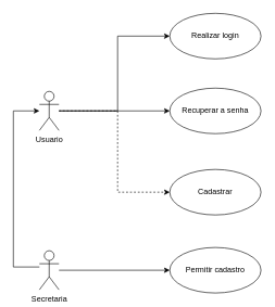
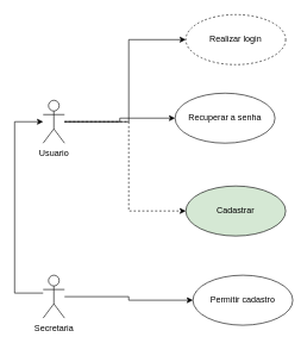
  <mxCell id="0" />
  <mxCell id="1" parent="0" />
  <mxCell id="2" style="edgeStyle=orthogonalEdgeStyle;rounded=0;orthogonalLoop=1;jettySize=auto;html=1;entryX=0;entryY=0.5;entryDx=0;entryDy=0;" edge="1" parent="1" source="5" target="6"><mxGeometry relative="1" as="geometry"><Array as="points"><mxPoint x="180" y="170" /><mxPoint x="180" y="55" /></Array></mxGeometry></mxCell>
  <mxCell id="3" style="edgeStyle=orthogonalEdgeStyle;rounded=0;orthogonalLoop=1;jettySize=auto;html=1;" edge="1" parent="1" source="5" target="7"><mxGeometry relative="1" as="geometry" /></mxCell>
  <mxCell id="4" style="edgeStyle=orthogonalEdgeStyle;rounded=0;orthogonalLoop=1;jettySize=auto;html=1;entryX=0;entryY=0.5;entryDx=0;entryDy=0;dashed=1;" edge="1" parent="1" source="5" target="8"><mxGeometry relative="1" as="geometry"><Array as="points"><mxPoint x="180" y="170" /><mxPoint x="180" y="295" /></Array></mxGeometry></mxCell>
  <mxCell id="5" value="&lt;div&gt;Usuario&lt;/div&gt;" style="shape=umlActor;verticalLabelPosition=bottom;verticalAlign=top;html=1;outlineConnect=0;" vertex="1" parent="1"><mxGeometry x="60" y="140" width="30" height="60" as="geometry" /></mxCell>
- <mxCell id="6" value="Realizar login" style="ellipse;whiteSpace=wrap;html=1;" vertex="1" parent="1"><mxGeometry x="260" y="20" width="140" height="70" as="geometry" /></mxCell>
- <mxCell id="7" value="Recuperar a senha" style="ellipse;whiteSpace=wrap;html=1;" vertex="1" parent="1"><mxGeometry x="260" y="135" width="140" height="70" as="geometry" /></mxCell>
- <mxCell id="8" value="Cadastrar" style="ellipse;whiteSpace=wrap;html=1;" vertex="1" parent="1"><mxGeometry x="260" y="260" width="140" height="70" as="geometry" /></mxCell>
+ <mxCell id="6" value="Realizar login" style="ellipse;whiteSpace=wrap;html=1;dashed=1;" vertex="1" parent="1"><mxGeometry x="260" y="20" width="140" height="70" as="geometry" /></mxCell>
+ <mxCell id="7" value="Recuperar a senha" style="ellipse;whiteSpace=wrap;html=1;" vertex="1" parent="1"><mxGeometry x="245" y="130" width="140" height="70" as="geometry" /></mxCell>
+ <mxCell id="8" value="Cadastrar" style="ellipse;whiteSpace=wrap;html=1;fillColor=#d5e8d4;" vertex="1" parent="1"><mxGeometry x="260" y="260" width="140" height="70" as="geometry" /></mxCell>
  <mxCell id="9" style="edgeStyle=orthogonalEdgeStyle;rounded=0;orthogonalLoop=1;jettySize=auto;html=1;" edge="1" parent="1" source="11" target="5"><mxGeometry relative="1" as="geometry"><Array as="points"><mxPoint x="20" y="410" /><mxPoint x="20" y="170" /></Array></mxGeometry></mxCell>
  <mxCell id="10" style="edgeStyle=orthogonalEdgeStyle;rounded=0;orthogonalLoop=1;jettySize=auto;html=1;" edge="1" parent="1" source="11" target="12"><mxGeometry relative="1" as="geometry" /></mxCell>
  <mxCell id="11" value="Secretaria" style="shape=umlActor;verticalLabelPosition=bottom;verticalAlign=top;html=1;" vertex="1" parent="1"><mxGeometry x="60" y="385" width="30" height="60" as="geometry" /></mxCell>
- <mxCell id="12" value="Permitir cadastro" style="ellipse;whiteSpace=wrap;html=1;" vertex="1" parent="1"><mxGeometry x="260" y="380" width="140" height="70" as="geometry" /></mxCell>
+ <mxCell id="12" value="Permitir cadastro" style="ellipse;whiteSpace=wrap;html=1;" vertex="1" parent="1"><mxGeometry x="270" y="385" width="140" height="70" as="geometry" /></mxCell>
